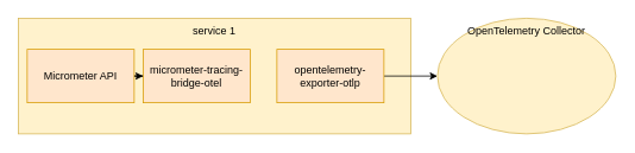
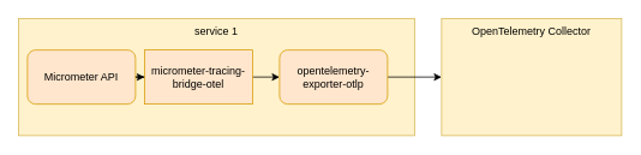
  <mxCell id="0" />
  <mxCell id="1" parent="0" />
  <mxCell id="2" value="service 1" style="rounded=0;whiteSpace=wrap;html=1;horizontal=1;verticalAlign=top;fillColor=#fff2cc;strokeColor=#d6b656;" vertex="1" parent="1"><mxGeometry x="20" y="20" width="440" height="130" as="geometry" /></mxCell>
  <mxCell id="3" style="edgeStyle=orthogonalEdgeStyle;rounded=0;orthogonalLoop=1;jettySize=auto;html=1;exitX=1;exitY=0.5;exitDx=0;exitDy=0;" edge="1" parent="1" source="4" target="6"><mxGeometry relative="1" as="geometry" /></mxCell>
- <mxCell id="4" value="Micrometer API" style="rounded=0;whiteSpace=wrap;html=1;fillColor=#ffe6cc;strokeColor=#d79b00;" vertex="1" parent="1"><mxGeometry x="30" y="55" width="120" height="60" as="geometry" /></mxCell>
+ <mxCell id="4" value="Micrometer API" style="whiteSpace=wrap;html=1;fillColor=#ffe6cc;strokeColor=#d79b00;rounded=1;" vertex="1" parent="1"><mxGeometry x="30" y="55" width="120" height="60" as="geometry" /></mxCell>
+ <mxCell id="5" style="edgeStyle=orthogonalEdgeStyle;rounded=0;orthogonalLoop=1;jettySize=auto;html=1;exitX=1;exitY=0.5;exitDx=0;exitDy=0;entryX=0;entryY=0.5;entryDx=0;entryDy=0;" edge="1" parent="1" source="6" target="8"><mxGeometry relative="1" as="geometry" /></mxCell>
  <mxCell id="6" value="micrometer-tracing-bridge-otel" style="rounded=0;whiteSpace=wrap;html=1;fillColor=#ffe6cc;strokeColor=#d79b00;" vertex="1" parent="1"><mxGeometry x="160" y="55" width="120" height="60" as="geometry" /></mxCell>
  <mxCell id="7" style="edgeStyle=orthogonalEdgeStyle;rounded=0;orthogonalLoop=1;jettySize=auto;html=1;exitX=1;exitY=0.5;exitDx=0;exitDy=0;entryX=0;entryY=0.5;entryDx=0;entryDy=0;" edge="1" parent="1" source="8" target="9"><mxGeometry relative="1" as="geometry" /></mxCell>
- <mxCell id="8" value="opentelemetry-exporter-otlp" style="rounded=0;whiteSpace=wrap;html=1;fillColor=#ffe6cc;strokeColor=#d79b00;" vertex="1" parent="1"><mxGeometry x="310" y="55" width="120" height="60" as="geometry" /></mxCell>
- <mxCell id="9" value="OpenTelemetry Collector" style="ellipse;whiteSpace=wrap;html=1;horizontal=1;verticalAlign=top;fillColor=#fff2cc;strokeColor=#d6b656;" vertex="1" parent="1"><mxGeometry x="490" y="20" width="200" height="130" as="geometry" /></mxCell>
+ <mxCell id="8" value="opentelemetry-exporter-otlp" style="whiteSpace=wrap;html=1;fillColor=#ffe6cc;strokeColor=#d79b00;rounded=1;" vertex="1" parent="1"><mxGeometry x="310" y="55" width="120" height="60" as="geometry" /></mxCell>
+ <mxCell id="9" value="OpenTelemetry Collector" style="rounded=0;whiteSpace=wrap;html=1;horizontal=1;verticalAlign=top;fillColor=#fff2cc;strokeColor=#d6b656;" vertex="1" parent="1"><mxGeometry x="490" y="20" width="200" height="130" as="geometry" /></mxCell>
